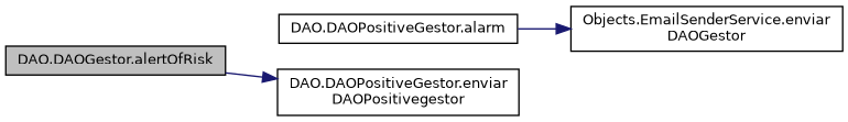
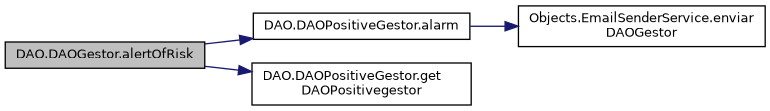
  digraph {
    rankdir=LR
    node [color=black fillcolor=white fontname=Helvetica fontsize=10 shape=record style=filled]
    edge [color=midnightblue fontname=Helvetica fontsize=10 labelfontname=Helvetica labelfontsize=10 style=solid]
    n1 [fillcolor=grey75 fontcolor=black height=0.2 label="DAO.DAOGestor.alertOfRisk" width=0.4]
    n2 [height=0.2 label="DAO.DAOPositiveGestor.alarm" width=0.4]
-   n3 [height=0.2 label="DAO.DAOPositiveGestor.enviar\lDAOPositivegestor" width=0.4]
+   n3 [height=0.2 label="DAO.DAOPositiveGestor.get\lDAOPositivegestor" width=0.4]
    n4 [height=0.2 label="Objects.EmailSenderService.enviar\lDAOGestor" width=0.4]
+   n1 -> n2
    n1 -> n3
    n2 -> n4
  }
